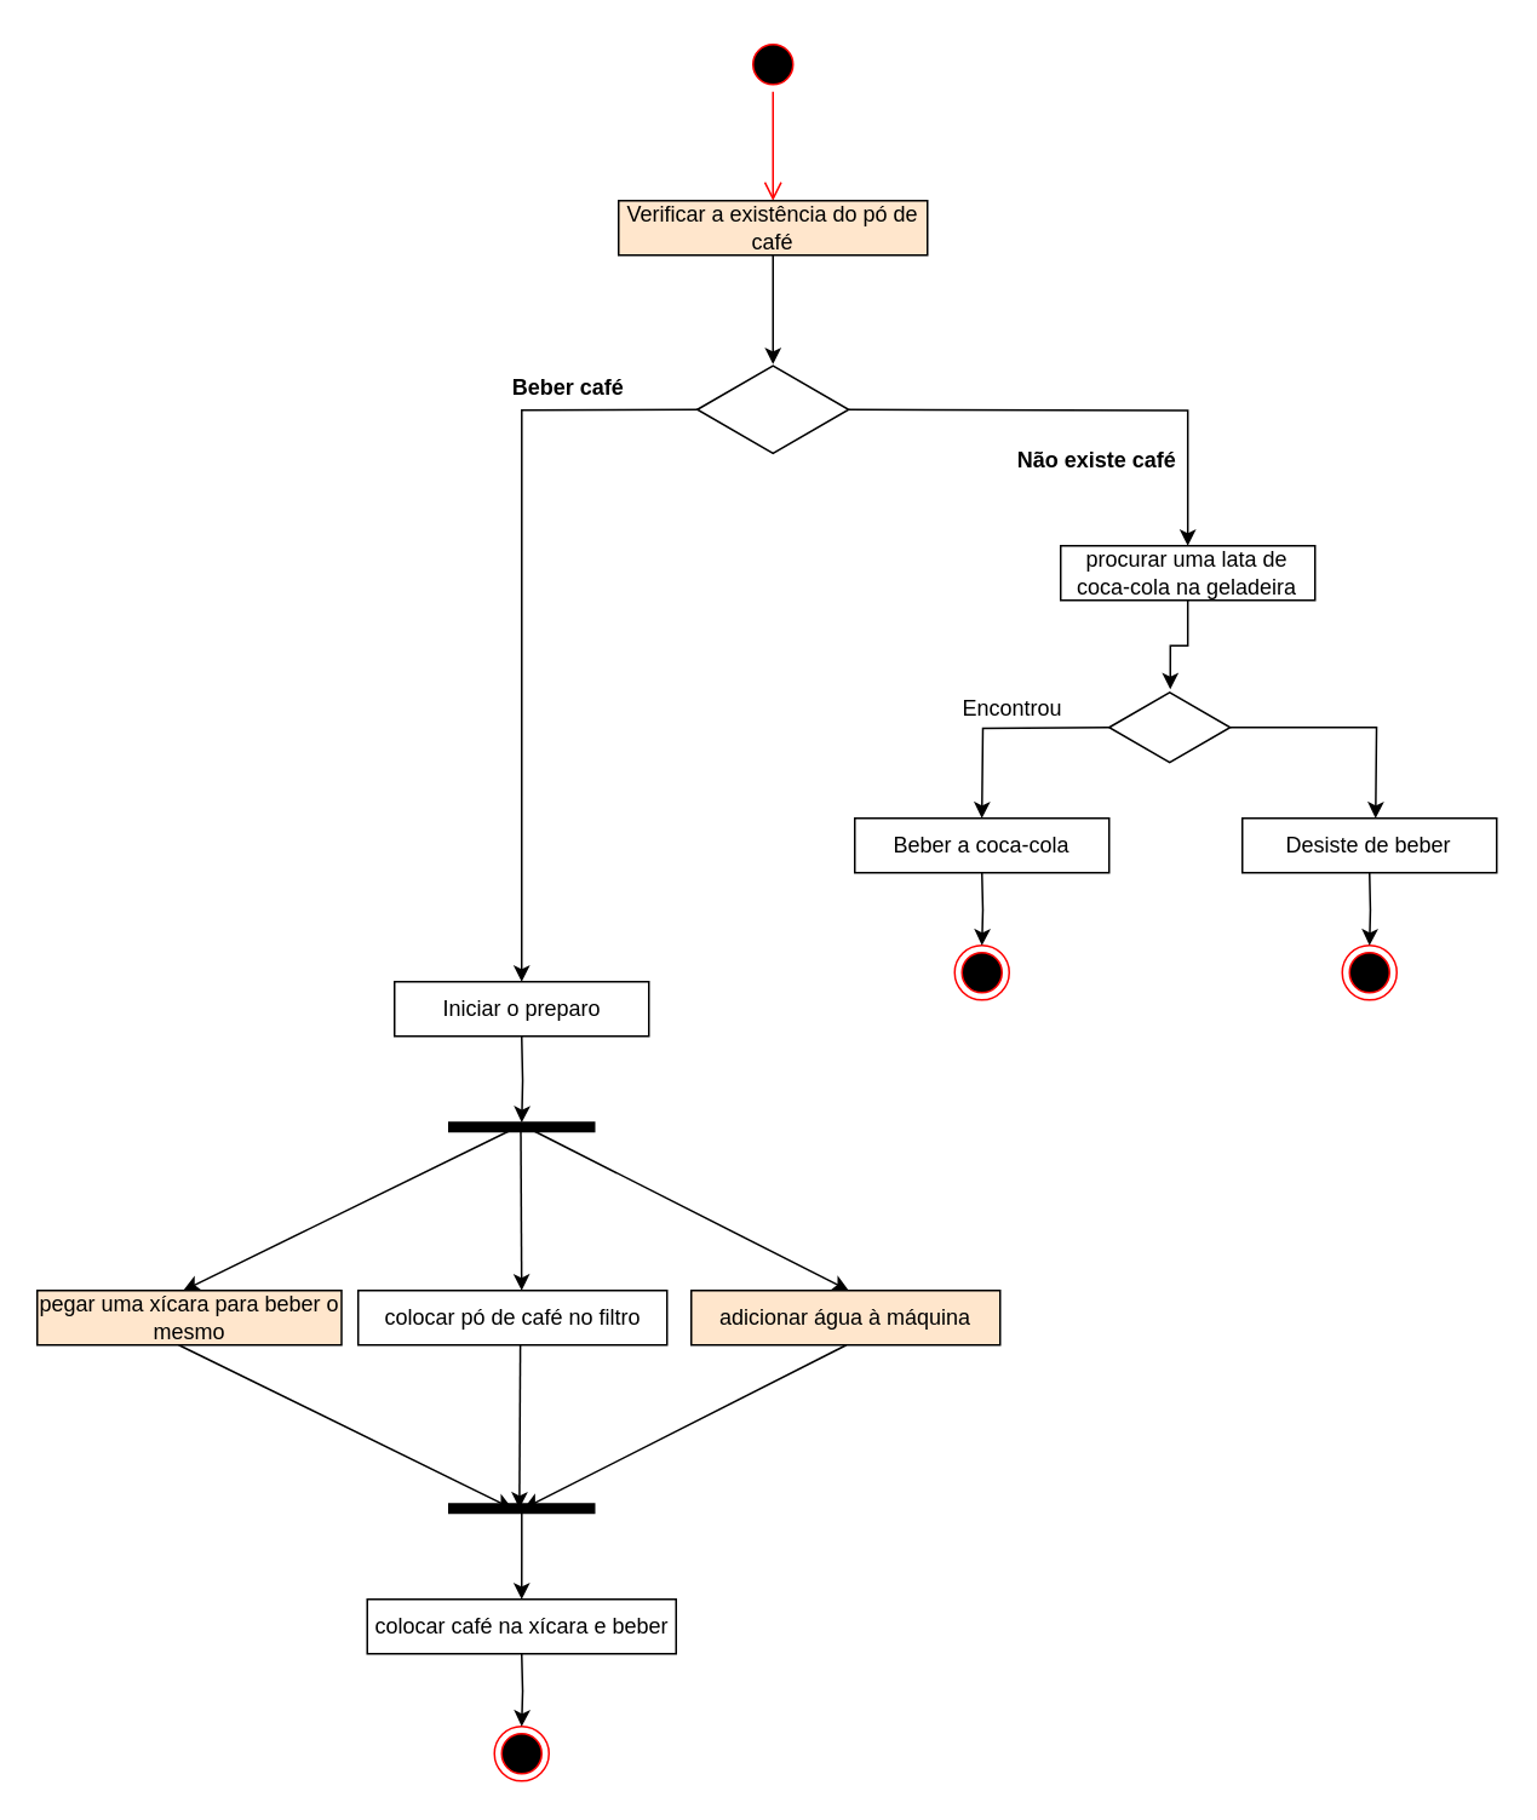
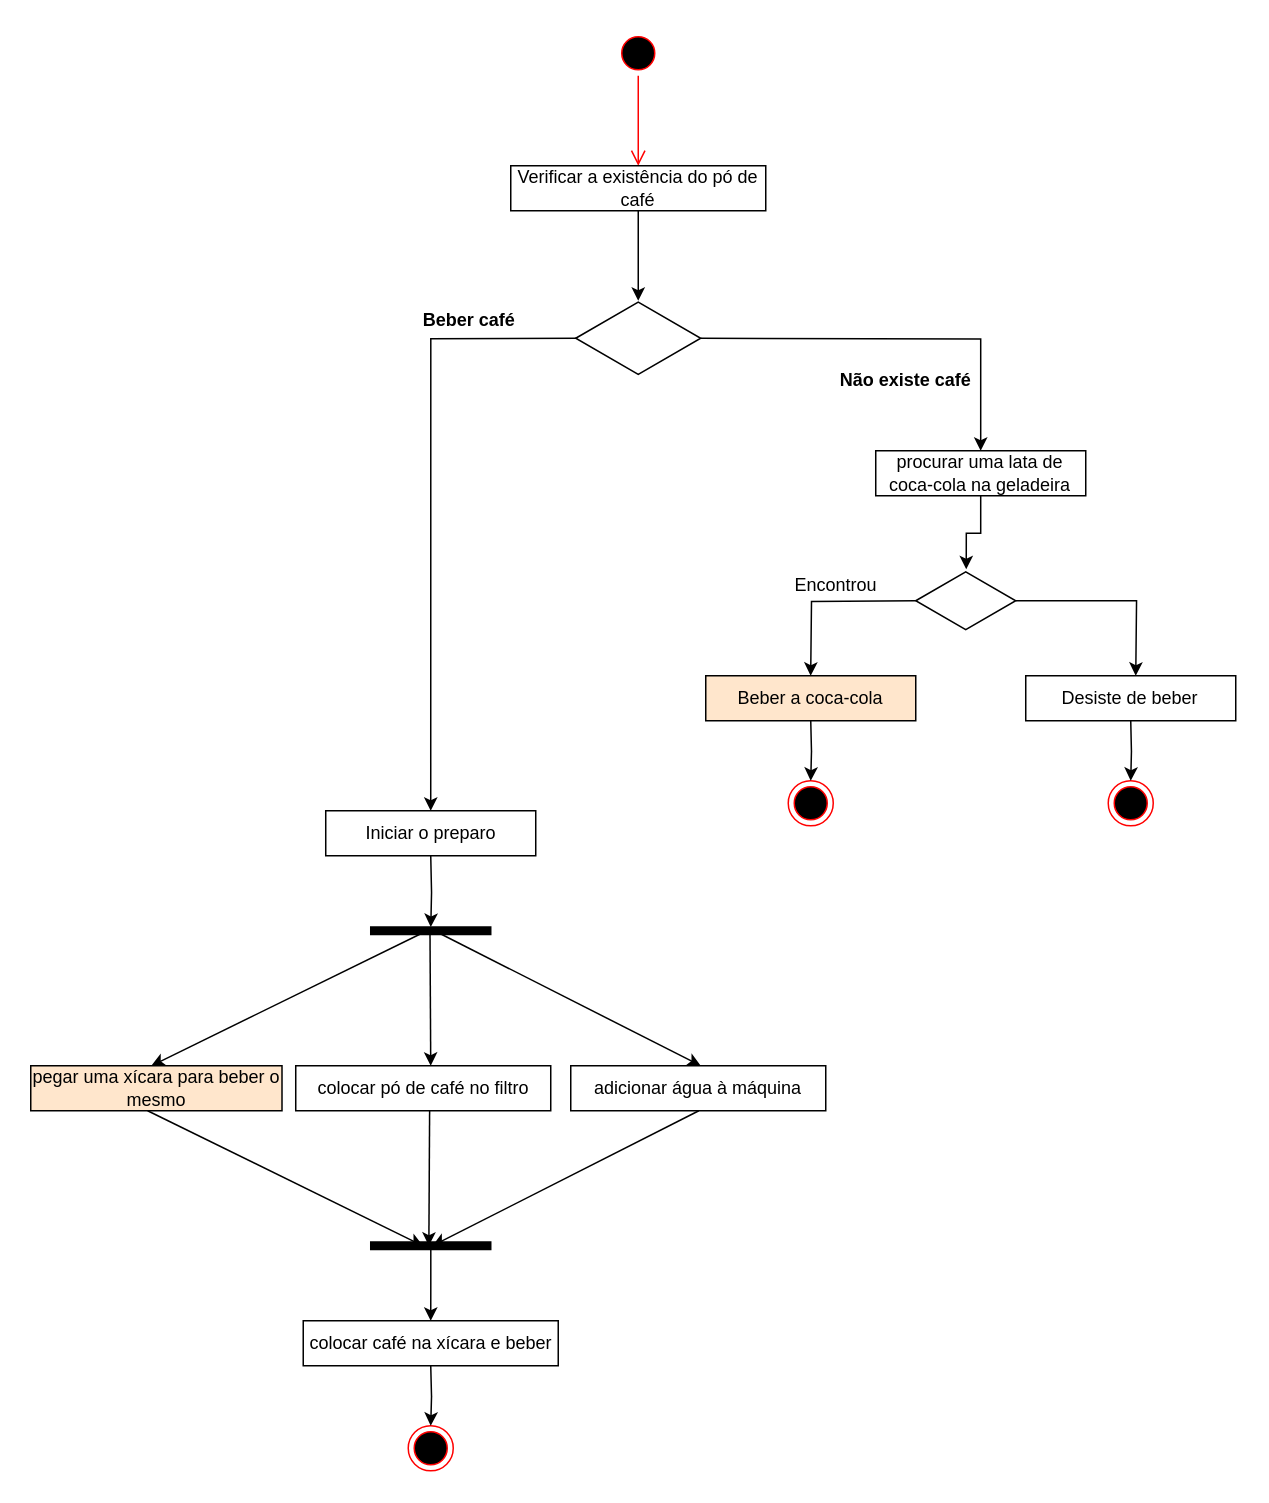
  <mxCell id="0" />
  <mxCell id="1" parent="0" />
  <mxCell id="2" value="" style="ellipse;html=1;shape=startState;fillColor=#000000;strokeColor=#ff0000;" vertex="1" parent="1"><mxGeometry x="410" y="20" width="30" height="30" as="geometry" /></mxCell>
  <mxCell id="3" value="" style="edgeStyle=orthogonalEdgeStyle;html=1;verticalAlign=bottom;endArrow=open;endSize=8;strokeColor=#ff0000;rounded=0;" edge="1" parent="1" source="2"><mxGeometry relative="1" as="geometry"><mxPoint x="425" y="110" as="targetPoint" /></mxGeometry></mxCell>
  <mxCell id="4" value="" style="ellipse;html=1;shape=endState;fillColor=#000000;strokeColor=#ff0000;" vertex="1" parent="1"><mxGeometry x="525" y="520" width="30" height="30" as="geometry" /></mxCell>
  <mxCell id="5" style="edgeStyle=orthogonalEdgeStyle;rounded=0;orthogonalLoop=1;jettySize=auto;html=1;" edge="1" parent="1" target="13"><mxGeometry relative="1" as="geometry"><mxPoint x="466.66" y="225" as="sourcePoint" /></mxGeometry></mxCell>
  <mxCell id="6" style="edgeStyle=orthogonalEdgeStyle;rounded=0;orthogonalLoop=1;jettySize=auto;html=1;" edge="1" parent="1" source="7"><mxGeometry relative="1" as="geometry"><mxPoint x="425" y="200" as="targetPoint" /></mxGeometry></mxCell>
- <mxCell id="7" value="Verificar a existência do pó de café" style="html=1;whiteSpace=wrap;fillColor=#ffe6cc;" vertex="1" parent="1"><mxGeometry x="340" y="110" width="170" height="30" as="geometry" /></mxCell>
+ <mxCell id="7" value="Verificar a existência do pó de café" style="html=1;whiteSpace=wrap;" vertex="1" parent="1"><mxGeometry x="340" y="110" width="170" height="30" as="geometry" /></mxCell>
  <mxCell id="8" value="Beber café" style="text;align=center;fontStyle=1;verticalAlign=middle;spacingLeft=3;spacingRight=3;strokeColor=none;rotatable=0;points=[[0,0.5],[1,0.5]];portConstraint=eastwest;html=1;" vertex="1" parent="1"><mxGeometry x="271.66" y="200" width="80" height="26" as="geometry" /></mxCell>
  <mxCell id="9" value="Não existe café" style="text;align=center;fontStyle=1;verticalAlign=middle;spacingLeft=3;spacingRight=3;strokeColor=none;rotatable=0;points=[[0,0.5],[1,0.5]];portConstraint=eastwest;html=1;" vertex="1" parent="1"><mxGeometry x="563.33" y="240" width="80" height="26" as="geometry" /></mxCell>
  <mxCell id="10" value="Iniciar o preparo" style="html=1;whiteSpace=wrap;" vertex="1" parent="1"><mxGeometry x="216.66" y="540" width="140" height="30" as="geometry" /></mxCell>
  <mxCell id="11" style="edgeStyle=orthogonalEdgeStyle;rounded=0;orthogonalLoop=1;jettySize=auto;html=1;" edge="1" parent="1"><mxGeometry relative="1" as="geometry"><mxPoint x="539.96" y="450" as="targetPoint" /><mxPoint x="610" y="400" as="sourcePoint" /></mxGeometry></mxCell>
  <mxCell id="12" style="edgeStyle=orthogonalEdgeStyle;rounded=0;orthogonalLoop=1;jettySize=auto;html=1;entryX=0.505;entryY=-0.025;entryDx=0;entryDy=0;entryPerimeter=0;" edge="1" parent="1" source="13" target="33"><mxGeometry relative="1" as="geometry"><mxPoint x="643.33" y="360" as="targetPoint" /></mxGeometry></mxCell>
  <mxCell id="13" value="procurar uma lata de coca-cola na geladeira" style="html=1;whiteSpace=wrap;" vertex="1" parent="1"><mxGeometry x="583.33" y="300" width="140" height="30" as="geometry" /></mxCell>
  <mxCell id="14" value="" style="edgeStyle=orthogonalEdgeStyle;rounded=0;orthogonalLoop=1;jettySize=auto;html=1;" edge="1" parent="1" target="15"><mxGeometry relative="1" as="geometry"><mxPoint x="286.66" y="620" as="targetPoint" /><mxPoint x="286.66" y="570" as="sourcePoint" /></mxGeometry></mxCell>
  <mxCell id="15" value="" style="html=1;points=[];perimeter=orthogonalPerimeter;fillColor=strokeColor;rotation=90;" vertex="1" parent="1"><mxGeometry x="284.16" y="580" width="5" height="80" as="geometry" /></mxCell>
  <mxCell id="16" value="colocar pó de café no filtro" style="html=1;whiteSpace=wrap;" vertex="1" parent="1"><mxGeometry x="196.66" y="710" width="170" height="30" as="geometry" /></mxCell>
- <mxCell id="17" value="adicionar água à máquina" style="html=1;whiteSpace=wrap;fillColor=#ffe6cc;" vertex="1" parent="1"><mxGeometry x="380" y="710" width="170" height="30" as="geometry" /></mxCell>
+ <mxCell id="17" value="adicionar água à máquina" style="html=1;whiteSpace=wrap;" vertex="1" parent="1"><mxGeometry x="380" y="710" width="170" height="30" as="geometry" /></mxCell>
  <mxCell id="18" value=" pegar uma xícara para beber o mesmo" style="html=1;whiteSpace=wrap;fillColor=#ffe6cc;" vertex="1" parent="1"><mxGeometry x="20" y="710" width="167.5" height="30" as="geometry" /></mxCell>
  <mxCell id="19" value="" style="endArrow=classic;html=1;rounded=0;entryX=0.5;entryY=0;entryDx=0;entryDy=0;" edge="1" parent="1"><mxGeometry width="50" height="50" relative="1" as="geometry"><mxPoint x="284.16" y="620" as="sourcePoint" /><mxPoint x="100.41" y="710" as="targetPoint" /></mxGeometry></mxCell>
  <mxCell id="20" value="" style="endArrow=classic;html=1;rounded=0;entryX=0.5;entryY=0;entryDx=0;entryDy=0;" edge="1" parent="1"><mxGeometry width="50" height="50" relative="1" as="geometry"><mxPoint x="289.16" y="620" as="sourcePoint" /><mxPoint x="466.66" y="710" as="targetPoint" /></mxGeometry></mxCell>
  <mxCell id="21" value="" style="endArrow=classic;html=1;rounded=0;" edge="1" parent="1"><mxGeometry width="50" height="50" relative="1" as="geometry"><mxPoint x="286.16" y="620" as="sourcePoint" /><mxPoint x="286.66" y="710" as="targetPoint" /></mxGeometry></mxCell>
  <mxCell id="22" style="edgeStyle=orthogonalEdgeStyle;rounded=0;orthogonalLoop=1;jettySize=auto;html=1;" edge="1" parent="1" source="23"><mxGeometry relative="1" as="geometry"><mxPoint x="286.66" y="880" as="targetPoint" /></mxGeometry></mxCell>
  <mxCell id="23" value="" style="html=1;points=[];perimeter=orthogonalPerimeter;fillColor=strokeColor;rotation=90;direction=east;flipH=1;" vertex="1" parent="1"><mxGeometry x="284.16" y="790" width="5" height="80" as="geometry" /></mxCell>
  <mxCell id="24" value="" style="endArrow=classic;html=1;rounded=0;entryX=0.5;entryY=0;entryDx=0;entryDy=0;" edge="1" parent="1"><mxGeometry width="50" height="50" relative="1" as="geometry"><mxPoint x="97.91" y="740" as="sourcePoint" /><mxPoint x="281.41" y="830" as="targetPoint" /></mxGeometry></mxCell>
  <mxCell id="25" value="" style="endArrow=classic;html=1;rounded=0;entryX=0.5;entryY=0;entryDx=0;entryDy=0;" edge="1" parent="1"><mxGeometry width="50" height="50" relative="1" as="geometry"><mxPoint x="465.41" y="740" as="sourcePoint" /><mxPoint x="287.91" y="830" as="targetPoint" /></mxGeometry></mxCell>
  <mxCell id="26" value="" style="endArrow=classic;html=1;rounded=0;" edge="1" parent="1"><mxGeometry width="50" height="50" relative="1" as="geometry"><mxPoint x="285.91" y="740" as="sourcePoint" /><mxPoint x="285.41" y="830" as="targetPoint" /></mxGeometry></mxCell>
  <mxCell id="27" style="edgeStyle=orthogonalEdgeStyle;rounded=0;orthogonalLoop=1;jettySize=auto;html=1;" edge="1" parent="1"><mxGeometry relative="1" as="geometry"><mxPoint x="540" y="520" as="targetPoint" /><mxPoint x="540" y="480" as="sourcePoint" /></mxGeometry></mxCell>
  <mxCell id="28" value="colocar café na xícara e beber" style="html=1;whiteSpace=wrap;" vertex="1" parent="1"><mxGeometry x="201.66" y="880" width="170" height="30" as="geometry" /></mxCell>
  <mxCell id="29" value="Encontrou" style="text;html=1;strokeColor=none;fillColor=none;align=center;verticalAlign=middle;whiteSpace=wrap;rounded=0;" vertex="1" parent="1"><mxGeometry x="526.67" y="375" width="60" height="30" as="geometry" /></mxCell>
  <mxCell id="30" style="edgeStyle=orthogonalEdgeStyle;rounded=0;orthogonalLoop=1;jettySize=auto;html=1;entryX=0.5;entryY=0;entryDx=0;entryDy=0;" edge="1" parent="1" target="10"><mxGeometry relative="1" as="geometry"><mxPoint x="171.66" y="280" as="targetPoint" /><mxPoint x="384.99" y="224.947" as="sourcePoint" /></mxGeometry></mxCell>
  <mxCell id="31" value="" style="html=1;whiteSpace=wrap;aspect=fixed;shape=isoRectangle;" vertex="1" parent="1"><mxGeometry x="383.33" y="200" width="83.33" height="50" as="geometry" /></mxCell>
  <mxCell id="32" style="edgeStyle=orthogonalEdgeStyle;rounded=0;orthogonalLoop=1;jettySize=auto;html=1;" edge="1" parent="1" source="33"><mxGeometry relative="1" as="geometry"><mxPoint x="756.67" y="450" as="targetPoint" /></mxGeometry></mxCell>
  <mxCell id="33" value="" style="html=1;whiteSpace=wrap;aspect=fixed;shape=isoRectangle;" vertex="1" parent="1"><mxGeometry x="610" y="380" width="66.66" height="40" as="geometry" /></mxCell>
- <mxCell id="34" value="Beber a coca-cola" style="html=1;whiteSpace=wrap;" vertex="1" parent="1"><mxGeometry x="470" y="450" width="140" height="30" as="geometry" /></mxCell>
+ <mxCell id="34" value="Beber a coca-cola" style="html=1;whiteSpace=wrap;fillColor=#ffe6cc;" vertex="1" parent="1"><mxGeometry x="470" y="450" width="140" height="30" as="geometry" /></mxCell>
  <mxCell id="35" value="Desiste de beber" style="html=1;whiteSpace=wrap;" vertex="1" parent="1"><mxGeometry x="683.33" y="450" width="140" height="30" as="geometry" /></mxCell>
  <mxCell id="36" value="" style="ellipse;html=1;shape=endState;fillColor=#000000;strokeColor=#ff0000;" vertex="1" parent="1"><mxGeometry x="738.33" y="520" width="30" height="30" as="geometry" /></mxCell>
  <mxCell id="37" style="edgeStyle=orthogonalEdgeStyle;rounded=0;orthogonalLoop=1;jettySize=auto;html=1;" edge="1" parent="1"><mxGeometry relative="1" as="geometry"><mxPoint x="753.33" y="520" as="targetPoint" /><mxPoint x="753.33" y="480" as="sourcePoint" /></mxGeometry></mxCell>
  <mxCell id="38" value="" style="ellipse;html=1;shape=endState;fillColor=#000000;strokeColor=#ff0000;" vertex="1" parent="1"><mxGeometry x="271.66" y="950" width="30" height="30" as="geometry" /></mxCell>
  <mxCell id="39" style="edgeStyle=orthogonalEdgeStyle;rounded=0;orthogonalLoop=1;jettySize=auto;html=1;" edge="1" parent="1"><mxGeometry relative="1" as="geometry"><mxPoint x="286.66" y="950" as="targetPoint" /><mxPoint x="286.66" y="910" as="sourcePoint" /></mxGeometry></mxCell>
